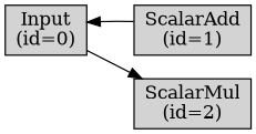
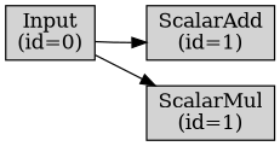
  digraph {
    rankdir=LR
    node [fillcolor=lightgray shape=box style=filled]
    n1 [label="Input\n(id=0)"]
    n2 [label="ScalarAdd\n(id=1)"]
-   n3 [label="ScalarMul\n(id=2)"]
-   n2 -> n1
+   n3 [label="ScalarMul\n(id=1)"]
+   n1 -> n2
    n1 -> n3
  }
